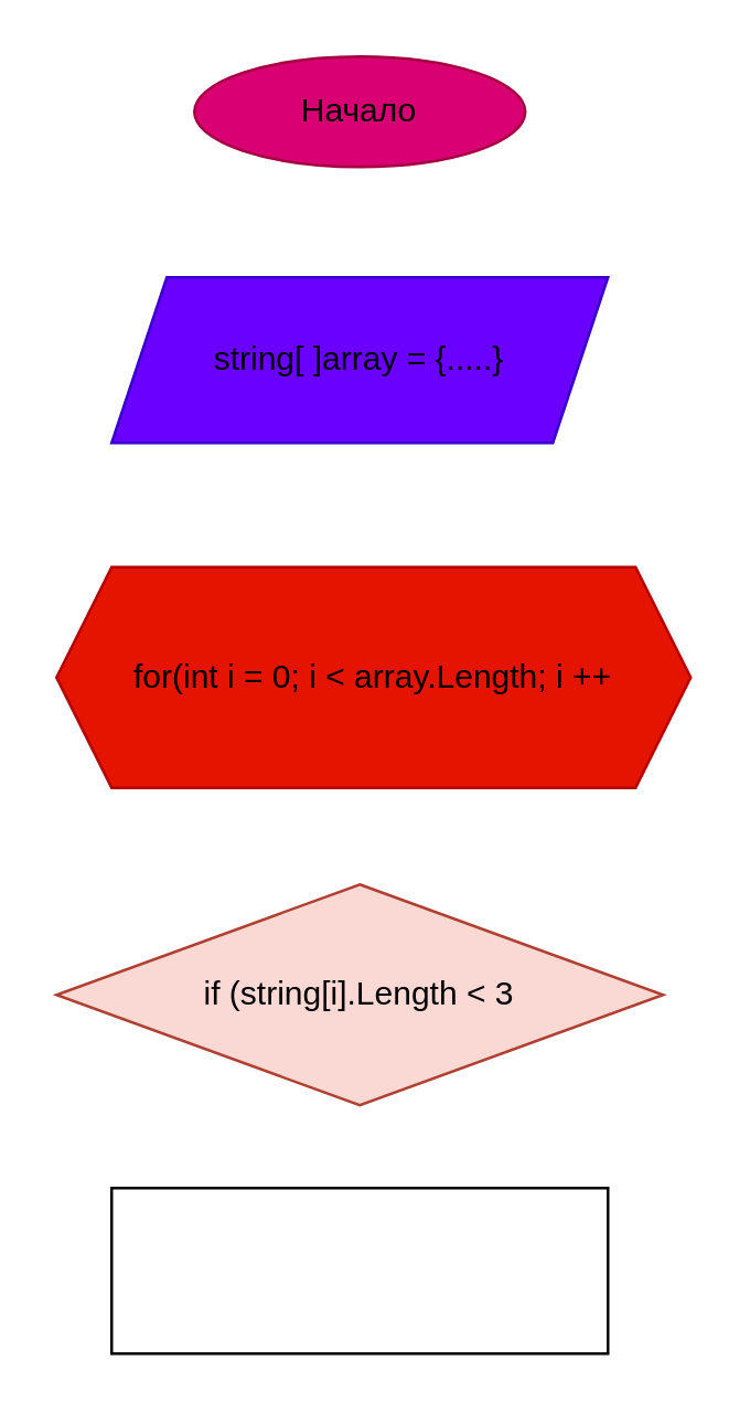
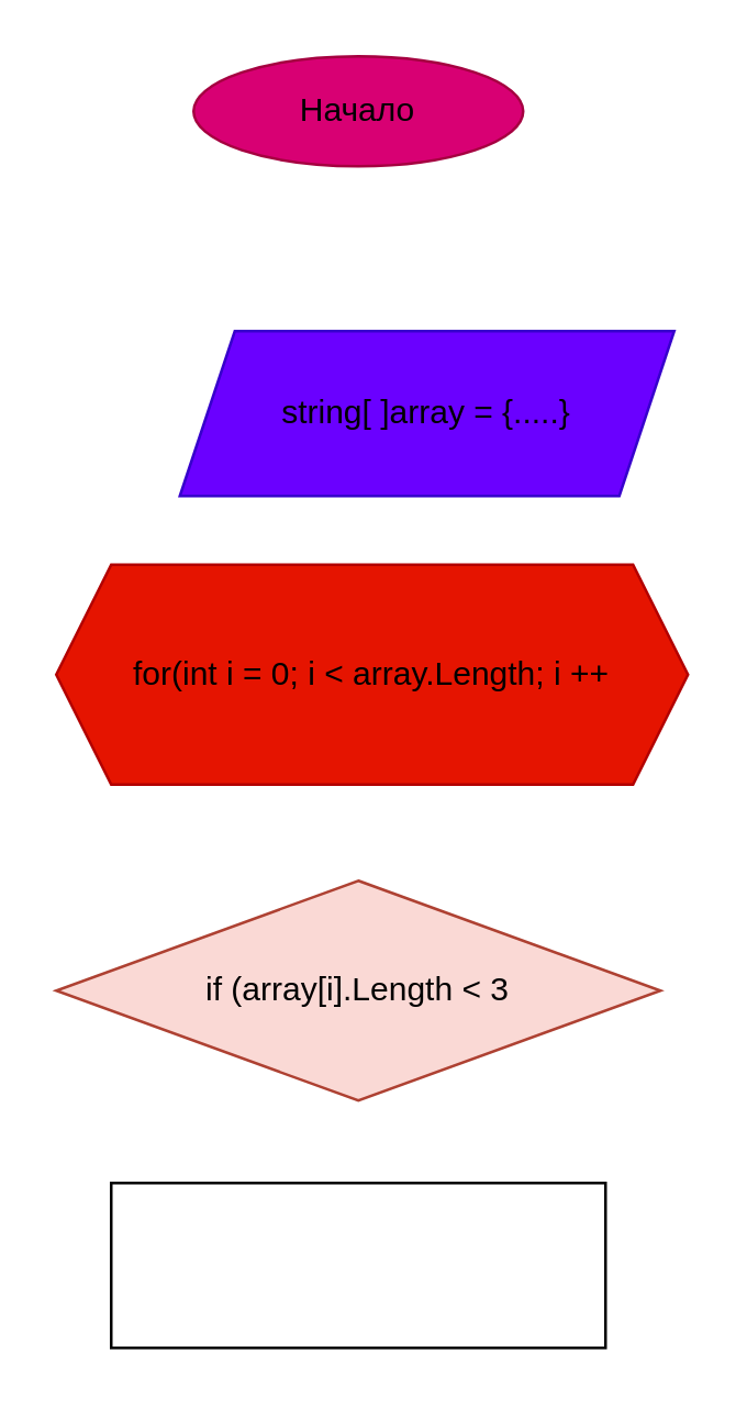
  <mxCell id="0" />
  <mxCell id="1" parent="0" />
  <mxCell id="2" value="Начало" style="ellipse;whiteSpace=wrap;html=1;fillColor=#d80073;fontColor=#000000;strokeColor=#A50040;" vertex="1" parent="1"><mxGeometry x="70" y="20" width="120" height="40" as="geometry" /></mxCell>
- <mxCell id="3" value="string[ ]array = {.....}" style="shape=parallelogram;perimeter=parallelogramPerimeter;whiteSpace=wrap;html=1;fixedSize=1;fillColor=#6a00ff;fontColor=#000000;strokeColor=#3700CC;" vertex="1" parent="1"><mxGeometry x="40" y="100" width="180" height="60" as="geometry" /></mxCell>
+ <mxCell id="3" value="string[ ]array = {.....}" style="shape=parallelogram;perimeter=parallelogramPerimeter;whiteSpace=wrap;html=1;fixedSize=1;fillColor=#6a00ff;fontColor=#000000;strokeColor=#3700CC;" vertex="1" parent="1"><mxGeometry x="65" y="120" width="180" height="60" as="geometry" /></mxCell>
  <mxCell id="4" value="for(int i = 0; i &amp;lt; array.Length; i ++" style="shape=hexagon;perimeter=hexagonPerimeter2;whiteSpace=wrap;html=1;fixedSize=1;fillColor=#e51400;fontColor=#000000;strokeColor=#B20000;" vertex="1" parent="1"><mxGeometry x="20" y="205" width="230" height="80" as="geometry" /></mxCell>
- <mxCell id="5" value="&lt;font color=&quot;#000000&quot;&gt;if (string[i].Length &amp;lt; 3&lt;/font&gt;" style="rhombus;whiteSpace=wrap;html=1;fillColor=#fad9d5;strokeColor=#ae4132;" vertex="1" parent="1"><mxGeometry x="20" y="320" width="220" height="80" as="geometry" /></mxCell>
+ <mxCell id="5" value="&lt;font color=&quot;#000000&quot;&gt;if (array[i].Length &amp;lt; 3&lt;/font&gt;" style="rhombus;whiteSpace=wrap;html=1;fillColor=#fad9d5;strokeColor=#ae4132;" vertex="1" parent="1"><mxGeometry x="20" y="320" width="220" height="80" as="geometry" /></mxCell>
  <mxCell id="6" value="" style="rounded=0;whiteSpace=wrap;html=1;fontColor=#000000;" vertex="1" parent="1"><mxGeometry x="40" y="430" width="180" height="60" as="geometry" /></mxCell>
